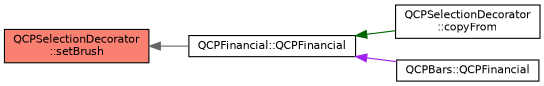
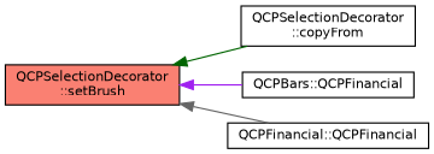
  digraph {
    rankdir=LR
    node [color=black fillcolor=white fontname=Helvetica fontsize=10 shape=record style=filled]
    edge [dir=back fontname=Helvetica fontsize=10 labelfontname=Helvetica labelfontsize=10 style=solid]
    n1 [fillcolor=salmon fontcolor=black height=0.2 label="QCPSelectionDecorator\l::setBrush" width=0.4]
    n2 [height=0.2 label="QCPSelectionDecorator\l::copyFrom" width=0.4]
    n3 [height=0.2 label="QCPBars::QCPFinancial" width=0.4]
    n4 [height=0.2 label="QCPFinancial::QCPFinancial" width=0.4]
-   n4 -> n2 [color=darkgreen]
-   n4 -> n3 [color=purple]
+   n1 -> n2 [color=darkgreen]
+   n1 -> n3 [color=purple]
    n1 -> n4 [color=gray40]
  }
